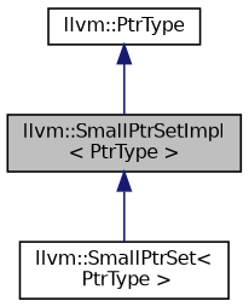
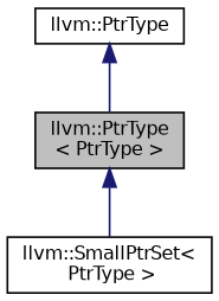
  digraph {
    node [color=black fillcolor=white fontname=Helvetica fontsize=10 shape=record style=filled]
    edge [color=midnightblue dir=back fontname=Helvetica fontsize=10 labelfontname=Helvetica labelfontsize=10 style=solid]
-   n1 [fillcolor=grey75 fontcolor=black height=0.2 label="llvm::SmallPtrSetImpl\l\< PtrType \>" width=0.4]
+   n1 [fillcolor=grey75 fontcolor=black height=0.2 label="llvm::PtrType\l\< PtrType \>" width=0.4]
    n2 [height=0.2 label="llvm::SmallPtrSet\<\l PtrType \>" width=0.4]
    n3 [height=0.2 label="llvm::PtrType" width=0.4]
    n1 -> n2
    n3 -> n1
  }
